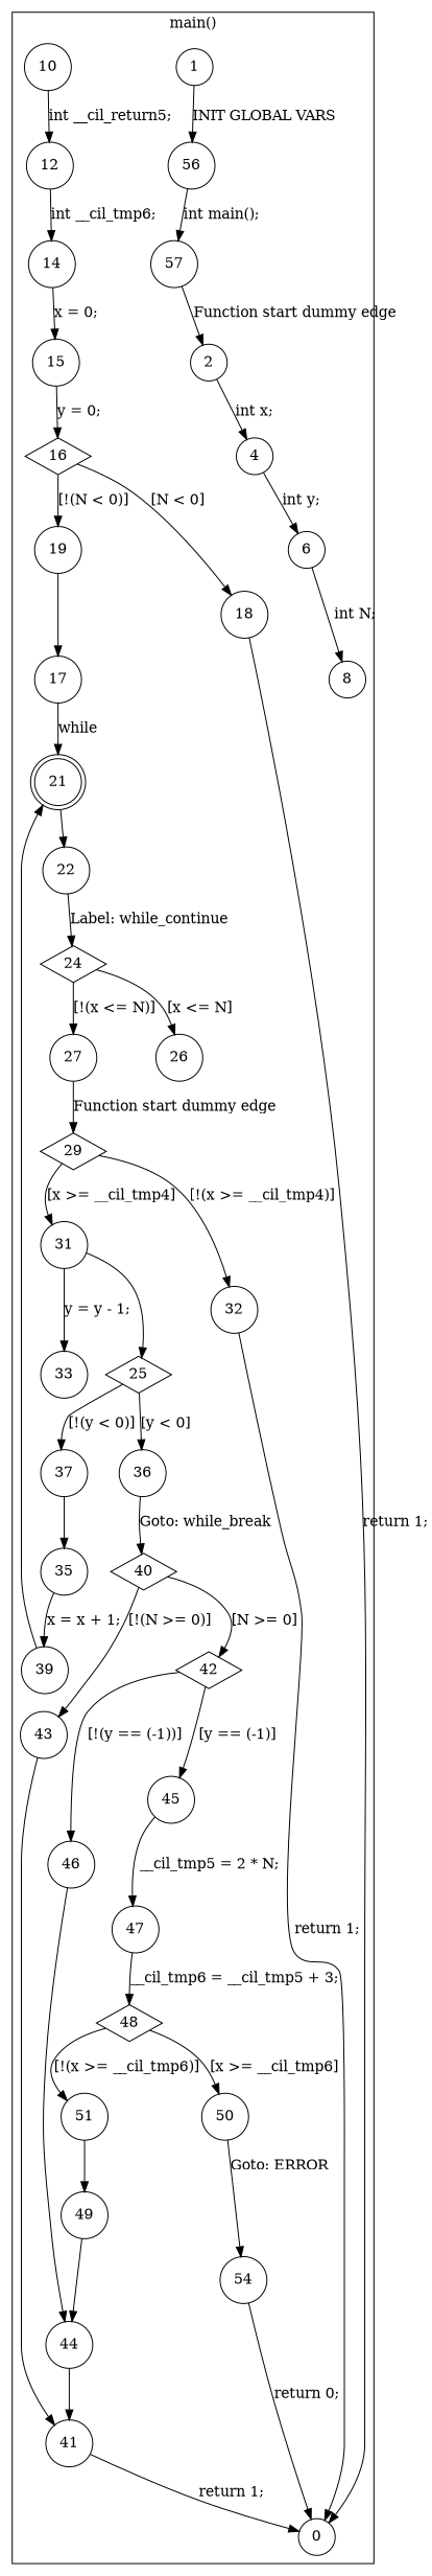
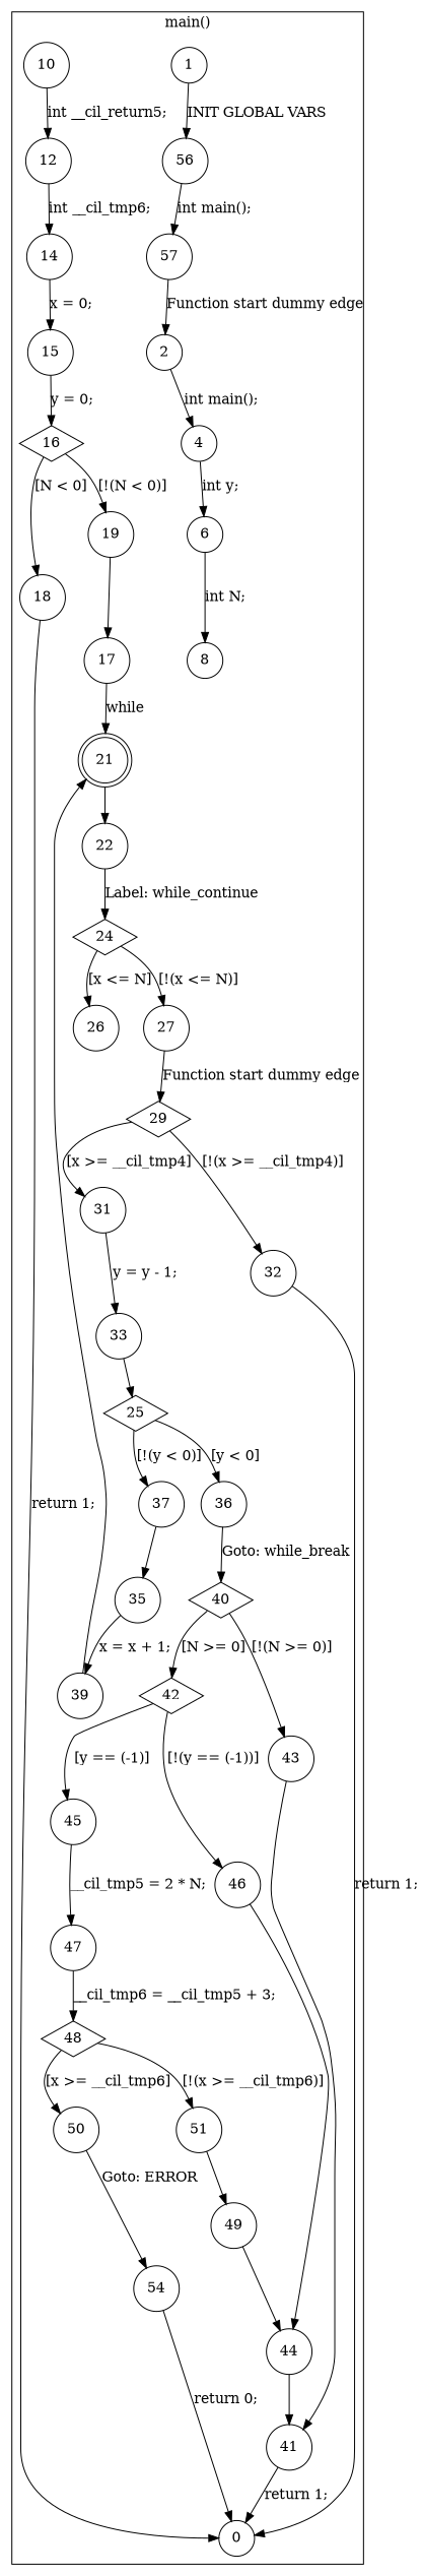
  digraph {
    node [shape=circle]
    16 [shape=diamond]
    19
    18
    21 [shape=doublecircle]
    22
    24 [shape=diamond]
    27
    26
    25 [shape=diamond]
    37
    36
    40 [shape=diamond]
    42 [shape=diamond]
    43
    46
    45
    48 [shape=diamond]
    51
    50
    29 [shape=diamond]
    32
    31
    1
    56
    57
    2
    4
    6
    8
    10
    12
    14
    15
    17
    0
    35
    41
    44
    47
    49
    54
    39
    33
    subgraph cluster_1 {
      label="main()"
      16
      19
      18
      21
      22
      24
      27
      26
      25
      37
      36
      40
      42
      43
      46
      45
      48
      51
      50
      29
      32
      31
      1
      56
      57
      2
      4
      6
      8
      10
      12
      14
      15
      17
      0
      35
      41
      44
      47
      49
      54
      39
      33
    }
    16 -> 19 [label="[!(N < 0)]"]
    16 -> 18 [label="[N < 0]"]
    19 -> 17
    18 -> 0 [label="return 1;"]
    21 -> 22
    22 -> 24 [label="Label: while_continue"]
    24 -> 27 [label="[!(x <= N)]"]
    24 -> 26 [label="[x <= N]"]
    27 -> 29 [label="Function start dummy edge"]
    25 -> 37 [label="[!(y < 0)]"]
    25 -> 36 [label="[y < 0]"]
    37 -> 35
    36 -> 40 [label="Goto: while_break"]
    40 -> 42 [label="[N >= 0]"]
    40 -> 43 [label="[!(N >= 0)]"]
    42 -> 46 [label="[!(y == (-1))]"]
    42 -> 45 [label="[y == (-1)]"]
    43 -> 41
    46 -> 44
    45 -> 47 [label="__cil_tmp5 = 2 * N;"]
    48 -> 51 [label="[!(x >= __cil_tmp6)]"]
    48 -> 50 [label="[x >= __cil_tmp6]"]
    51 -> 49
    50 -> 54 [label="Goto: ERROR"]
    29 -> 32 [label="[!(x >= __cil_tmp4)]"]
    29 -> 31 [label="[x >= __cil_tmp4]"]
    32 -> 0 [label="return 1;"]
    31 -> 33 [label="y = y - 1;"]
    1 -> 56 [label="INIT GLOBAL VARS"]
    56 -> 57 [label="int main();"]
    57 -> 2 [label="Function start dummy edge"]
-   2 -> 4 [label="int x;"]
+   2 -> 4 [label="int main();"]
    4 -> 6 [label="int y;"]
    6 -> 8 [label="int N;"]
    10 -> 12 [label="int __cil_return5;"]
    12 -> 14 [label="int __cil_tmp6;"]
    14 -> 15 [label="x = 0;"]
    15 -> 16 [label="y = 0;"]
    17 -> 21 [label=while]
    35 -> 39 [label="x = x + 1;"]
    41 -> 0 [label="return 1;"]
    44 -> 41
    47 -> 48 [label="__cil_tmp6 = __cil_tmp5 + 3;"]
    49 -> 44
    54 -> 0 [label="return 0;"]
    39 -> 21
-   31 -> 25
+   33 -> 25
  }
